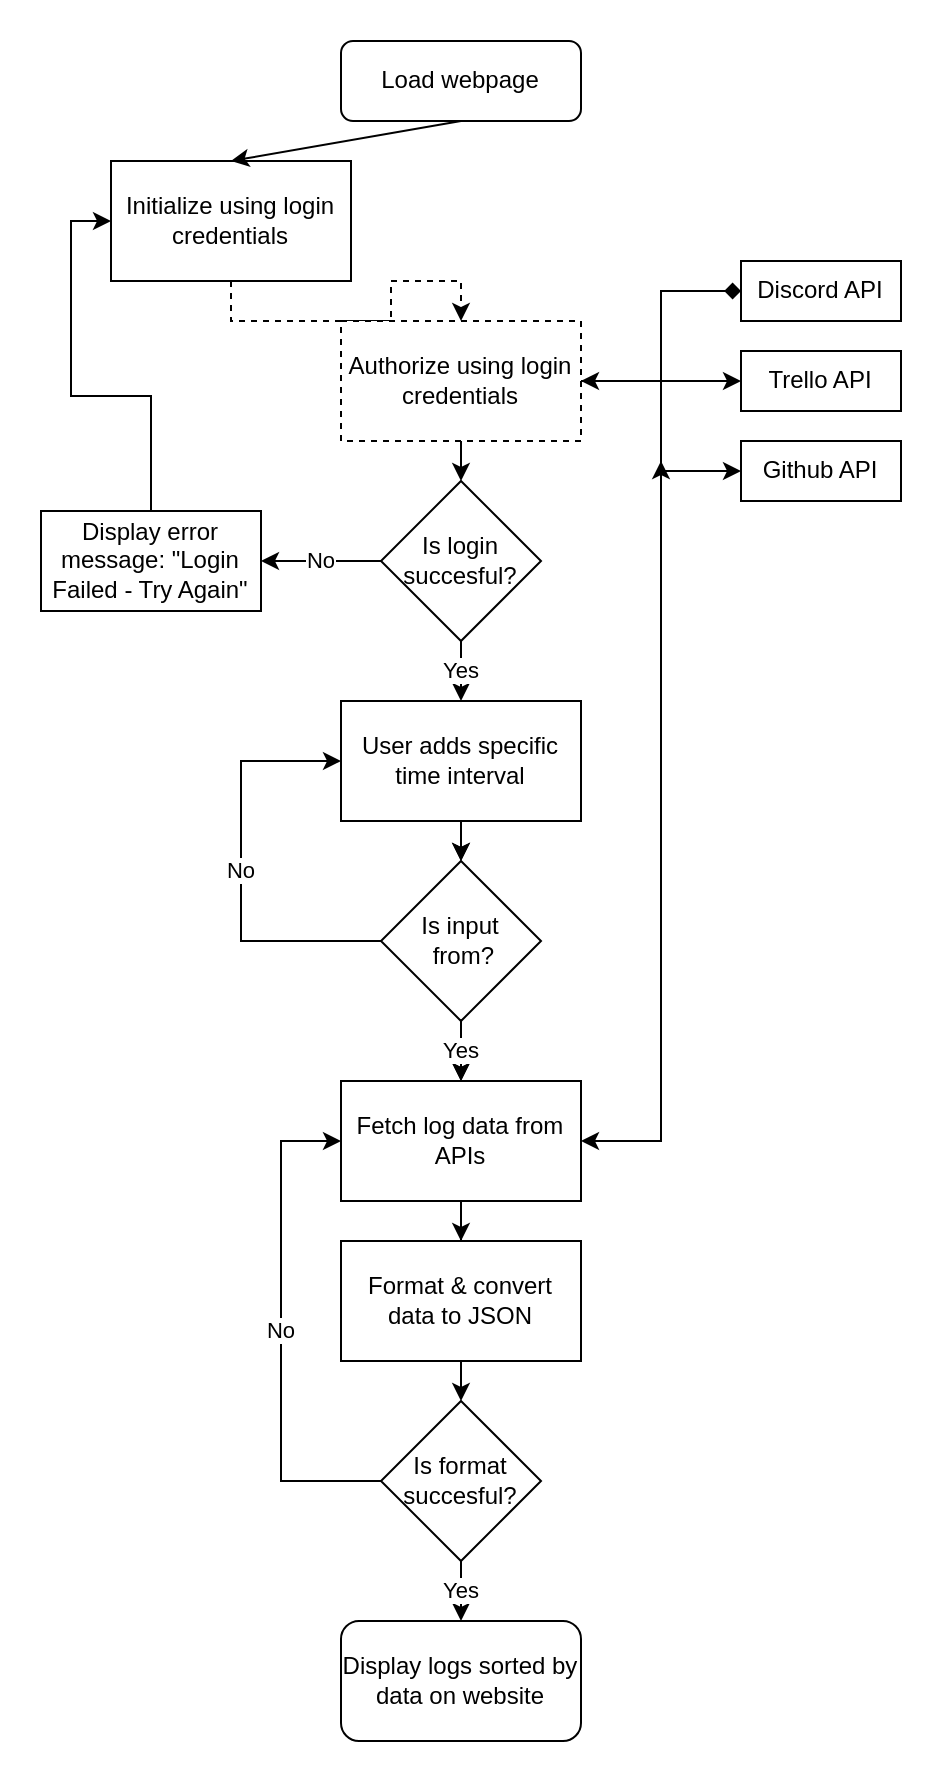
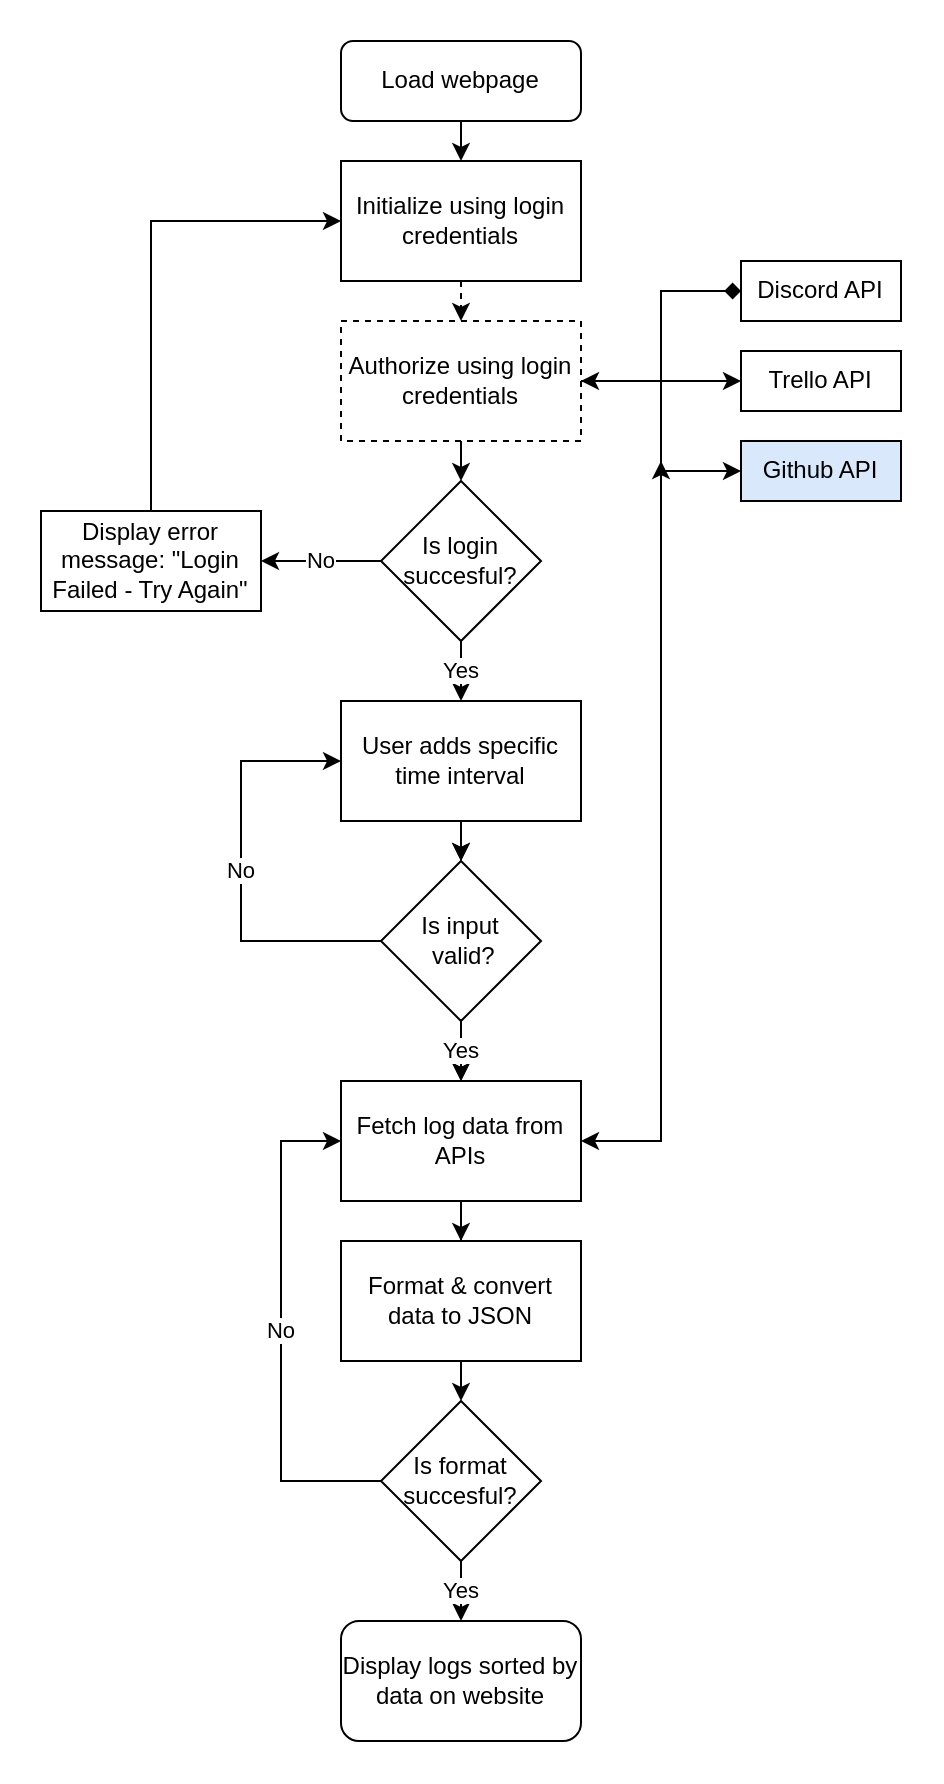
  <mxCell id="0" />
  <mxCell id="1" parent="0" />
  <mxCell id="2" value="Load webpage" style="rounded=1;whiteSpace=wrap;html=1;fontSize=12;glass=0;strokeWidth=1;shadow=0;" parent="1" vertex="1"><mxGeometry x="170" y="20" width="120" height="40" as="geometry" /></mxCell>
  <mxCell id="3" style="edgeStyle=orthogonalEdgeStyle;rounded=0;orthogonalLoop=1;jettySize=auto;html=1;exitX=0.5;exitY=1;exitDx=0;exitDy=0;entryX=0.5;entryY=0;entryDx=0;entryDy=0;dashed=1;" parent="1" source="4" target="7" edge="1"><mxGeometry relative="1" as="geometry" /></mxCell>
- <mxCell id="4" value="Initialize using login credentials" style="rounded=0;whiteSpace=wrap;html=1;" parent="1" vertex="1"><mxGeometry x="55" y="80" width="120" height="60" as="geometry" /></mxCell>
+ <mxCell id="4" value="Initialize using login credentials" style="rounded=0;whiteSpace=wrap;html=1;" parent="1" vertex="1"><mxGeometry x="170" y="80" width="120" height="60" as="geometry" /></mxCell>
  <mxCell id="5" style="edgeStyle=orthogonalEdgeStyle;rounded=0;orthogonalLoop=1;jettySize=auto;html=1;exitX=1;exitY=0.5;exitDx=0;exitDy=0;entryX=0;entryY=0.5;entryDx=0;entryDy=0;" edge="1" parent="1" source="7" target="13"><mxGeometry relative="1" as="geometry"><Array as="points"><mxPoint x="330" y="190" /><mxPoint x="330" y="235" /></Array></mxGeometry></mxCell>
  <mxCell id="6" style="edgeStyle=orthogonalEdgeStyle;rounded=0;orthogonalLoop=1;jettySize=auto;html=1;exitX=1;exitY=0.5;exitDx=0;exitDy=0;endArrow=diamond;" edge="1" parent="1" source="7" target="8"><mxGeometry relative="1" as="geometry"><Array as="points"><mxPoint x="330" y="190" /><mxPoint x="330" y="145" /></Array></mxGeometry></mxCell>
  <mxCell id="7" value="Authorize using login credentials" style="rounded=0;whiteSpace=wrap;html=1;dashed=1;" parent="1" vertex="1"><mxGeometry x="170" y="160" width="120" height="60" as="geometry" /></mxCell>
  <mxCell id="8" value="Discord API" style="rounded=0;whiteSpace=wrap;html=1;" vertex="1" parent="1"><mxGeometry x="370" y="130" width="80" height="30" as="geometry" /></mxCell>
  <mxCell id="9" value="No" style="edgeStyle=orthogonalEdgeStyle;rounded=0;orthogonalLoop=1;jettySize=auto;html=1;exitX=0;exitY=0.5;exitDx=0;exitDy=0;entryX=1;entryY=0.5;entryDx=0;entryDy=0;" edge="1" parent="1" source="10" target="18"><mxGeometry relative="1" as="geometry"><mxPoint x="150" y="280" as="targetPoint" /></mxGeometry></mxCell>
  <mxCell id="10" value="Is login succesful?" style="rhombus;whiteSpace=wrap;html=1;" vertex="1" parent="1"><mxGeometry x="190" y="240" width="80" height="80" as="geometry" /></mxCell>
  <mxCell id="11" value="Trello API" style="rounded=0;whiteSpace=wrap;html=1;" vertex="1" parent="1"><mxGeometry x="370" y="175" width="80" height="30" as="geometry" /></mxCell>
  <mxCell id="12" value="" style="endArrow=classic;html=1;rounded=0;exitX=0.5;exitY=1;exitDx=0;exitDy=0;entryX=0.5;entryY=0;entryDx=0;entryDy=0;" edge="1" parent="1" source="7" target="10"><mxGeometry width="50" height="50" relative="1" as="geometry"><mxPoint x="400" y="230" as="sourcePoint" /><mxPoint x="450" y="180" as="targetPoint" /></mxGeometry></mxCell>
- <mxCell id="13" value="Github API" style="rounded=0;whiteSpace=wrap;html=1;" vertex="1" parent="1"><mxGeometry x="370" y="220" width="80" height="30" as="geometry" /></mxCell>
+ <mxCell id="13" value="Github API" style="rounded=0;whiteSpace=wrap;html=1;fillColor=#dae8fc;" vertex="1" parent="1"><mxGeometry x="370" y="220" width="80" height="30" as="geometry" /></mxCell>
  <mxCell id="14" value="Yes" style="endArrow=classic;html=1;rounded=0;exitX=0.5;exitY=1;exitDx=0;exitDy=0;" edge="1" parent="1"><mxGeometry width="50" height="50" relative="1" as="geometry"><mxPoint x="230" y="320" as="sourcePoint" /><mxPoint x="230" y="350" as="targetPoint" /></mxGeometry></mxCell>
  <mxCell id="15" style="edgeStyle=orthogonalEdgeStyle;rounded=0;orthogonalLoop=1;jettySize=auto;html=1;exitX=0.5;exitY=1;exitDx=0;exitDy=0;entryX=0.5;entryY=0;entryDx=0;entryDy=0;" edge="1" parent="1" source="16" target="22"><mxGeometry relative="1" as="geometry" /></mxCell>
  <mxCell id="16" value="User adds specific time interval" style="rounded=0;whiteSpace=wrap;html=1;" vertex="1" parent="1"><mxGeometry x="170" y="350" width="120" height="60" as="geometry" /></mxCell>
  <mxCell id="17" style="edgeStyle=orthogonalEdgeStyle;rounded=0;orthogonalLoop=1;jettySize=auto;html=1;exitX=0.5;exitY=0;exitDx=0;exitDy=0;entryX=0;entryY=0.5;entryDx=0;entryDy=0;" edge="1" parent="1" source="18" target="4"><mxGeometry relative="1" as="geometry" /></mxCell>
  <mxCell id="18" value="Display error message: &quot;Login Failed - Try Again&quot;" style="rounded=0;whiteSpace=wrap;html=1;" vertex="1" parent="1"><mxGeometry x="20" y="255" width="110" height="50" as="geometry" /></mxCell>
  <mxCell id="19" value="" style="endArrow=classic;startArrow=classic;html=1;rounded=0;entryX=0;entryY=0.5;entryDx=0;entryDy=0;exitX=1;exitY=0.5;exitDx=0;exitDy=0;" edge="1" parent="1" source="7" target="11"><mxGeometry width="50" height="50" relative="1" as="geometry"><mxPoint x="400" y="260" as="sourcePoint" /><mxPoint x="450" y="210" as="targetPoint" /></mxGeometry></mxCell>
  <mxCell id="20" value="No" style="edgeStyle=orthogonalEdgeStyle;rounded=0;orthogonalLoop=1;jettySize=auto;html=1;exitX=0;exitY=0.5;exitDx=0;exitDy=0;entryX=0;entryY=0.5;entryDx=0;entryDy=0;" edge="1" parent="1" source="22"><mxGeometry relative="1" as="geometry"><Array as="points"><mxPoint x="120" y="470" /><mxPoint x="120" y="380" /></Array><mxPoint x="170" y="380" as="targetPoint" /></mxGeometry></mxCell>
  <mxCell id="21" value="Yes" style="edgeStyle=orthogonalEdgeStyle;rounded=0;orthogonalLoop=1;jettySize=auto;html=1;exitX=0.5;exitY=1;exitDx=0;exitDy=0;entryX=0.5;entryY=0;entryDx=0;entryDy=0;" edge="1" parent="1" source="22" target="24"><mxGeometry relative="1" as="geometry" /></mxCell>
- <mxCell id="22" value="Is input&lt;br&gt;&amp;nbsp;from?" style="rhombus;whiteSpace=wrap;html=1;" vertex="1" parent="1"><mxGeometry x="190" y="430" width="80" height="80" as="geometry" /></mxCell>
+ <mxCell id="22" value="Is input&lt;br&gt;&amp;nbsp;valid?" style="rhombus;whiteSpace=wrap;html=1;" vertex="1" parent="1"><mxGeometry x="190" y="430" width="80" height="80" as="geometry" /></mxCell>
  <mxCell id="23" value="" style="edgeStyle=orthogonalEdgeStyle;rounded=0;orthogonalLoop=1;jettySize=auto;html=1;" edge="1" parent="1" source="24" target="29"><mxGeometry relative="1" as="geometry" /></mxCell>
  <mxCell id="24" value="Fetch log data from APIs" style="rounded=0;whiteSpace=wrap;html=1;" vertex="1" parent="1"><mxGeometry x="170" y="540" width="120" height="60" as="geometry" /></mxCell>
  <mxCell id="25" value="" style="endArrow=classic;html=1;rounded=0;entryX=1;entryY=0.5;entryDx=0;entryDy=0;strokeColor=#000000;startArrow=classic;" edge="1" parent="1" target="24"><mxGeometry width="50" height="50" relative="1" as="geometry"><mxPoint x="330" y="230" as="sourcePoint" /><mxPoint x="390" y="340" as="targetPoint" /><Array as="points"><mxPoint x="330" y="570" /></Array></mxGeometry></mxCell>
  <mxCell id="26" value="" style="endArrow=classic;html=1;rounded=0;exitX=0.5;exitY=1;exitDx=0;exitDy=0;entryX=0.5;entryY=0;entryDx=0;entryDy=0;" edge="1" parent="1" source="16" target="22"><mxGeometry width="50" height="50" relative="1" as="geometry"><mxPoint x="130" y="510" as="sourcePoint" /><mxPoint x="180" y="460" as="targetPoint" /></mxGeometry></mxCell>
  <mxCell id="27" value="Yes" style="endArrow=classic;html=1;rounded=0;exitX=0.5;exitY=1;exitDx=0;exitDy=0;entryX=0.5;entryY=0;entryDx=0;entryDy=0;" edge="1" parent="1" source="22" target="24"><mxGeometry width="50" height="50" relative="1" as="geometry"><mxPoint x="130" y="410" as="sourcePoint" /><mxPoint x="180" y="360" as="targetPoint" /></mxGeometry></mxCell>
  <mxCell id="28" style="edgeStyle=orthogonalEdgeStyle;rounded=0;orthogonalLoop=1;jettySize=auto;html=1;exitX=0.5;exitY=1;exitDx=0;exitDy=0;entryX=0.5;entryY=0;entryDx=0;entryDy=0;" edge="1" parent="1" source="29" target="33"><mxGeometry relative="1" as="geometry" /></mxCell>
  <mxCell id="29" value="Format &amp;amp; convert data to JSON" style="rounded=0;whiteSpace=wrap;html=1;" vertex="1" parent="1"><mxGeometry x="170" y="620" width="120" height="60" as="geometry" /></mxCell>
  <mxCell id="30" value="Display logs sorted by data on website" style="rounded=1;whiteSpace=wrap;html=1;" vertex="1" parent="1"><mxGeometry x="170" y="810" width="120" height="60" as="geometry" /></mxCell>
  <mxCell id="31" value="Yes" style="edgeStyle=orthogonalEdgeStyle;rounded=0;orthogonalLoop=1;jettySize=auto;html=1;exitX=0.5;exitY=1;exitDx=0;exitDy=0;" edge="1" parent="1" source="33"><mxGeometry relative="1" as="geometry"><mxPoint x="230" y="810" as="targetPoint" /></mxGeometry></mxCell>
  <mxCell id="32" value="No" style="edgeStyle=orthogonalEdgeStyle;rounded=0;orthogonalLoop=1;jettySize=auto;html=1;exitX=0;exitY=0.5;exitDx=0;exitDy=0;entryX=0;entryY=0.5;entryDx=0;entryDy=0;" edge="1" parent="1" source="33" target="24"><mxGeometry relative="1" as="geometry"><Array as="points"><mxPoint x="140" y="740" /><mxPoint x="140" y="570" /></Array></mxGeometry></mxCell>
  <mxCell id="33" value="Is format succesful?" style="rhombus;whiteSpace=wrap;html=1;" vertex="1" parent="1"><mxGeometry x="190" y="700" width="80" height="80" as="geometry" /></mxCell>
  <mxCell id="34" value="" style="endArrow=classic;html=1;rounded=0;exitX=0.5;exitY=1;exitDx=0;exitDy=0;entryX=0.5;entryY=0;entryDx=0;entryDy=0;" edge="1" parent="1" source="2" target="4"><mxGeometry width="50" height="50" relative="1" as="geometry"><mxPoint x="250" y="240" as="sourcePoint" /><mxPoint x="300" y="190" as="targetPoint" /></mxGeometry></mxCell>
